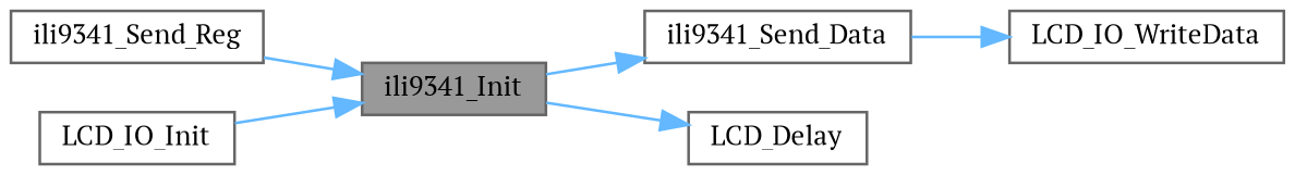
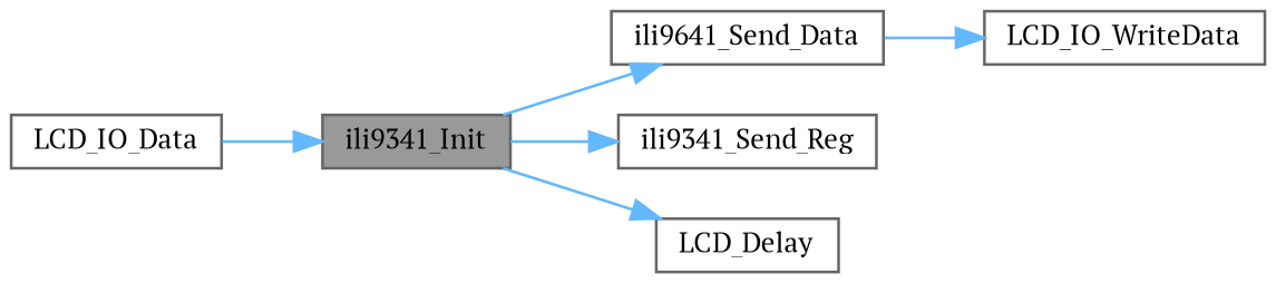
  digraph {
    fontname="PT Serif"
    rankdir=LR
    node [color=grey40 fillcolor=white fontname="PT Serif" fontsize=10 shape=box style=filled]
    edge [color=steelblue1 fontname="PT Serif" fontsize=10 labelfontname=Helvetica labelfontsize=10 style=solid]
    n1 [color=gray40 fillcolor=grey60 fontcolor=black height=0.2 label=ili9341_Init width=0.4]
-   n2 [height=0.2 label=ili9341_Send_Data width=0.4]
+   n2 [height=0.2 label=ili9641_Send_Data width=0.4]
    n3 [height=0.2 label=ili9341_Send_Reg width=0.4]
    n4 [height=0.2 label=LCD_Delay width=0.4]
    n5 [height=0.2 label=LCD_IO_WriteData width=0.4]
-   n6 [height=0.2 label=LCD_IO_Init width=0.4]
+   n6 [height=0.2 label=LCD_IO_Data width=0.4]
    n1 -> n2
-   n3 -> n1
+   n1 -> n3
    n1 -> n4
    n2 -> n5
    n6 -> n1
  }
